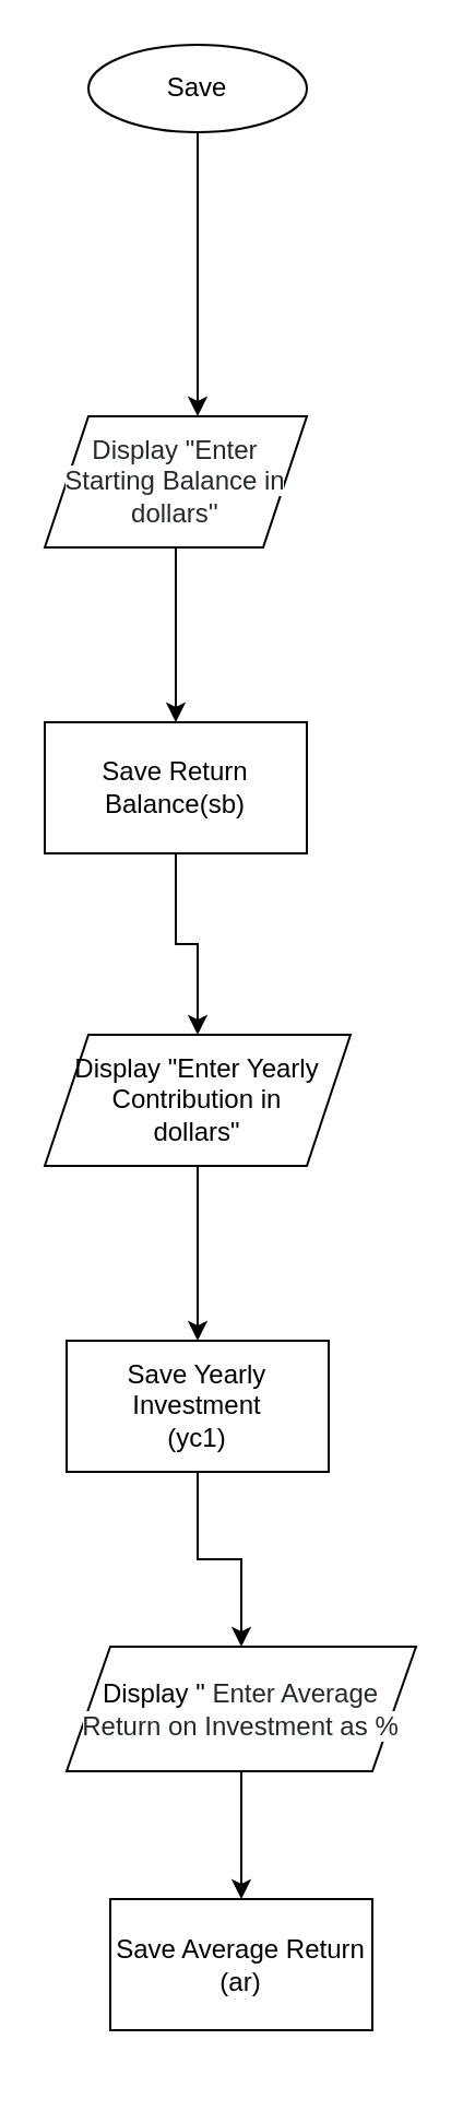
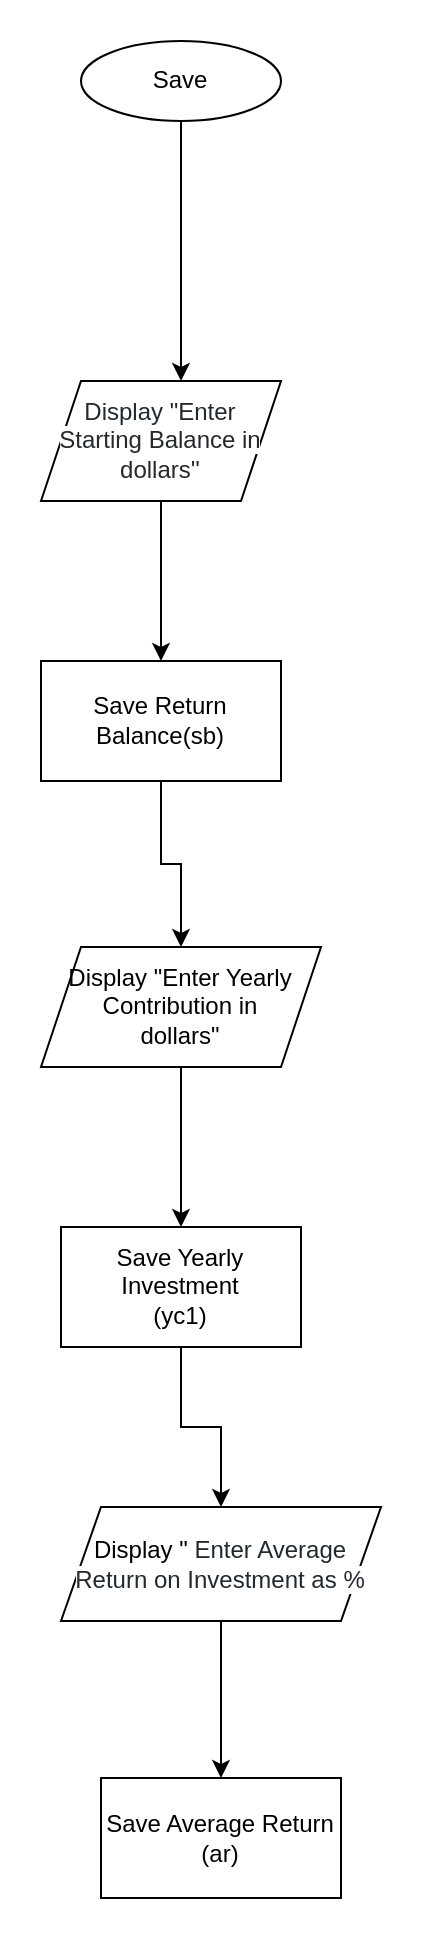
  <mxCell id="0" />
  <mxCell id="1" parent="0" />
  <mxCell id="2" value="" style="edgeStyle=orthogonalEdgeStyle;rounded=0;orthogonalLoop=1;jettySize=auto;html=1;" parent="1" source="3" edge="1"><mxGeometry relative="1" as="geometry"><mxPoint x="90" y="190" as="targetPoint" /><Array as="points"><mxPoint x="90" y="150" /></Array></mxGeometry></mxCell>
  <mxCell id="3" value="Save" style="ellipse;whiteSpace=wrap;html=1;" parent="1" vertex="1"><mxGeometry x="40" y="20" width="100" height="40" as="geometry" /></mxCell>
  <mxCell id="4" value="" style="edgeStyle=orthogonalEdgeStyle;rounded=0;orthogonalLoop=1;jettySize=auto;html=1;" edge="1" parent="1" source="5" target="7"><mxGeometry relative="1" as="geometry" /></mxCell>
  <mxCell id="5" value="&lt;font color=&quot;#24292e&quot;&gt;&lt;span style=&quot;background-color: rgb(255 , 255 , 255)&quot;&gt;Display &quot;&lt;/span&gt;&lt;/font&gt;&lt;span style=&quot;color: rgb(36 , 41 , 46) ; font-family: , &amp;#34;consolas&amp;#34; , &amp;#34;liberation mono&amp;#34; , &amp;#34;menlo&amp;#34; , monospace ; background-color: rgb(255 , 255 , 255)&quot;&gt;Enter Starting Balance in dollars''&lt;/span&gt;" style="shape=parallelogram;perimeter=parallelogramPerimeter;whiteSpace=wrap;html=1;fixedSize=1;" parent="1" vertex="1"><mxGeometry x="20" y="190" width="120" height="60" as="geometry" /></mxCell>
  <mxCell id="6" value="" style="edgeStyle=orthogonalEdgeStyle;rounded=0;orthogonalLoop=1;jettySize=auto;html=1;" edge="1" parent="1" source="7" target="9"><mxGeometry relative="1" as="geometry" /></mxCell>
  <mxCell id="7" value="Save Return Balance(sb)" style="whiteSpace=wrap;html=1;" vertex="1" parent="1"><mxGeometry x="20" y="330" width="120" height="60" as="geometry" /></mxCell>
  <mxCell id="8" value="" style="edgeStyle=orthogonalEdgeStyle;rounded=0;orthogonalLoop=1;jettySize=auto;html=1;" edge="1" parent="1" source="9" target="11"><mxGeometry relative="1" as="geometry" /></mxCell>
  <mxCell id="9" value="Display &quot;Enter Yearly&lt;br&gt;Contribution in &lt;br&gt;dollars&quot;" style="shape=parallelogram;perimeter=parallelogramPerimeter;whiteSpace=wrap;html=1;fixedSize=1;" vertex="1" parent="1"><mxGeometry x="20" y="473" width="140" height="60" as="geometry" /></mxCell>
  <mxCell id="10" value="" style="edgeStyle=orthogonalEdgeStyle;rounded=0;orthogonalLoop=1;jettySize=auto;html=1;" edge="1" parent="1" source="11" target="13"><mxGeometry relative="1" as="geometry" /></mxCell>
  <mxCell id="11" value="Save Yearly Investment&lt;br&gt;(yc1)" style="whiteSpace=wrap;html=1;" vertex="1" parent="1"><mxGeometry x="30" y="613" width="120" height="60" as="geometry" /></mxCell>
  <mxCell id="12" value="" style="edgeStyle=orthogonalEdgeStyle;rounded=0;orthogonalLoop=1;jettySize=auto;html=1;" edge="1" parent="1" source="13" target="14"><mxGeometry relative="1" as="geometry" /></mxCell>
  <mxCell id="13" value="Display &quot;&amp;nbsp;&lt;span style=&quot;color: rgb(36 , 41 , 46) ; font-family: , &amp;#34;consolas&amp;#34; , &amp;#34;liberation mono&amp;#34; , &amp;#34;menlo&amp;#34; , monospace ; background-color: rgb(255 , 255 , 255)&quot;&gt;Enter Average Return on Investment as %&lt;/span&gt;" style="shape=parallelogram;perimeter=parallelogramPerimeter;whiteSpace=wrap;html=1;fixedSize=1;" vertex="1" parent="1"><mxGeometry x="30" y="753" width="160" height="57" as="geometry" /></mxCell>
- <mxCell id="14" value="Save Average Return&lt;br&gt;(ar)" style="whiteSpace=wrap;html=1;" vertex="1" parent="1"><mxGeometry x="50" y="868.5" width="120" height="60" as="geometry" /></mxCell>
+ <mxCell id="14" value="Save Average Return&lt;br&gt;(ar)" style="whiteSpace=wrap;html=1;" vertex="1" parent="1"><mxGeometry x="50" y="888.5" width="120" height="60" as="geometry" /></mxCell>
